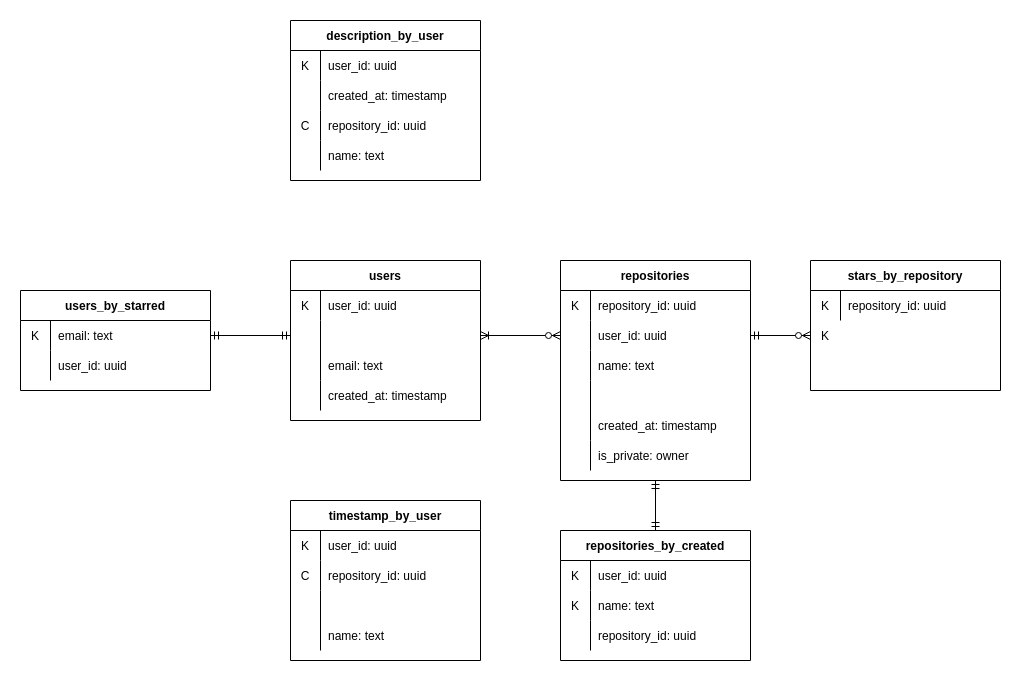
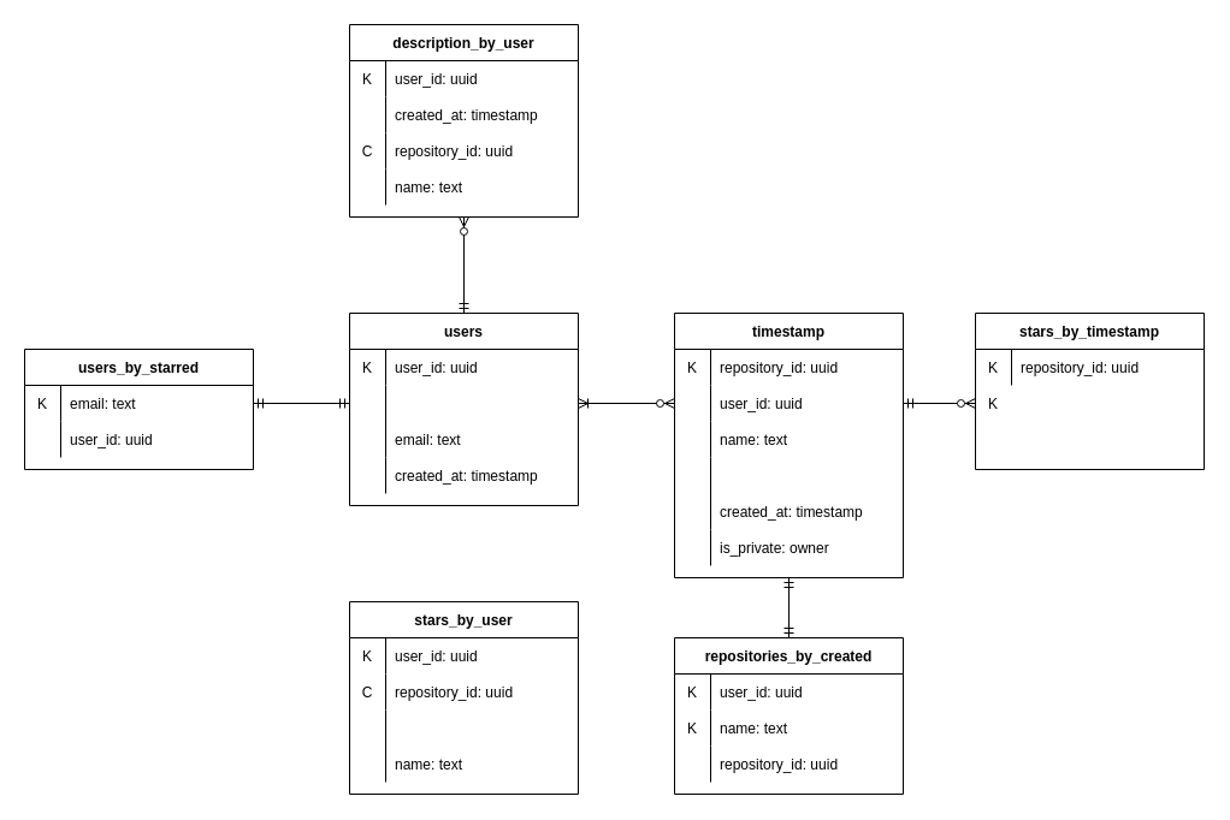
  <mxCell id="0" />
  <mxCell id="1" parent="0" />
  <mxCell id="2" value="users" style="shape=table;startSize=30;container=1;collapsible=1;childLayout=tableLayout;fixedRows=1;rowLines=0;fontStyle=1;align=center;resizeLast=1;" parent="1" vertex="1"><mxGeometry x="290" y="260" width="190" height="160" as="geometry" /></mxCell>
  <mxCell id="3" value="" style="shape=partialRectangle;collapsible=0;dropTarget=0;pointerEvents=0;fillColor=none;points=[[0,0.5],[1,0.5]];portConstraint=eastwest;top=0;left=0;right=0;bottom=0;" parent="2" vertex="1"><mxGeometry y="30" width="190" height="30" as="geometry" /></mxCell>
  <mxCell id="4" value="K" style="shape=partialRectangle;overflow=hidden;connectable=0;fillColor=none;top=0;left=0;bottom=0;right=0;" parent="3" vertex="1"><mxGeometry width="30" height="30" as="geometry"><mxRectangle width="30" height="30" as="alternateBounds" /></mxGeometry></mxCell>
  <mxCell id="5" value="user_id: uuid" style="shape=partialRectangle;overflow=hidden;connectable=0;fillColor=none;top=0;left=0;bottom=0;right=0;align=left;spacingLeft=6;" parent="3" vertex="1"><mxGeometry x="30" width="160" height="30" as="geometry"><mxRectangle width="160" height="30" as="alternateBounds" /></mxGeometry></mxCell>
  <mxCell id="6" value="" style="shape=partialRectangle;collapsible=0;dropTarget=0;pointerEvents=0;fillColor=none;points=[[0,0.5],[1,0.5]];portConstraint=eastwest;top=0;left=0;right=0;bottom=0;" parent="2" vertex="1"><mxGeometry y="60" width="190" height="30" as="geometry" /></mxCell>
  <mxCell id="7" value="" style="shape=partialRectangle;overflow=hidden;connectable=0;fillColor=none;top=0;left=0;bottom=0;right=0;" parent="6" vertex="1"><mxGeometry width="30" height="30" as="geometry"><mxRectangle width="30" height="30" as="alternateBounds" /></mxGeometry></mxCell>
  <mxCell id="8" value="" style="shape=partialRectangle;collapsible=0;dropTarget=0;pointerEvents=0;fillColor=none;points=[[0,0.5],[1,0.5]];portConstraint=eastwest;top=0;left=0;right=0;bottom=0;" parent="2" vertex="1"><mxGeometry y="90" width="190" height="30" as="geometry" /></mxCell>
  <mxCell id="9" value="" style="shape=partialRectangle;overflow=hidden;connectable=0;fillColor=none;top=0;left=0;bottom=0;right=0;" parent="8" vertex="1"><mxGeometry width="30" height="30" as="geometry"><mxRectangle width="30" height="30" as="alternateBounds" /></mxGeometry></mxCell>
  <mxCell id="10" value="email: text" style="shape=partialRectangle;overflow=hidden;connectable=0;fillColor=none;top=0;left=0;bottom=0;right=0;align=left;spacingLeft=6;" parent="8" vertex="1"><mxGeometry x="30" width="160" height="30" as="geometry"><mxRectangle width="160" height="30" as="alternateBounds" /></mxGeometry></mxCell>
  <mxCell id="11" value="" style="shape=partialRectangle;collapsible=0;dropTarget=0;pointerEvents=0;fillColor=none;points=[[0,0.5],[1,0.5]];portConstraint=eastwest;top=0;left=0;right=0;bottom=0;" parent="2" vertex="1"><mxGeometry y="120" width="190" height="30" as="geometry" /></mxCell>
  <mxCell id="12" value="" style="shape=partialRectangle;overflow=hidden;connectable=0;fillColor=none;top=0;left=0;bottom=0;right=0;" parent="11" vertex="1"><mxGeometry width="30" height="30" as="geometry"><mxRectangle width="30" height="30" as="alternateBounds" /></mxGeometry></mxCell>
  <mxCell id="13" value="created_at: timestamp" style="shape=partialRectangle;overflow=hidden;connectable=0;fillColor=none;top=0;left=0;bottom=0;right=0;align=left;spacingLeft=6;" parent="11" vertex="1"><mxGeometry x="30" width="160" height="30" as="geometry"><mxRectangle width="160" height="30" as="alternateBounds" /></mxGeometry></mxCell>
- <mxCell id="14" value="timestamp_by_user" style="shape=table;startSize=30;container=1;collapsible=1;childLayout=tableLayout;fixedRows=1;rowLines=0;fontStyle=1;align=center;resizeLast=1;" parent="1" vertex="1"><mxGeometry x="290" y="500" width="190" height="160" as="geometry" /></mxCell>
+ <mxCell id="14" value="stars_by_user" style="shape=table;startSize=30;container=1;collapsible=1;childLayout=tableLayout;fixedRows=1;rowLines=0;fontStyle=1;align=center;resizeLast=1;" parent="1" vertex="1"><mxGeometry x="290" y="500" width="190" height="160" as="geometry" /></mxCell>
  <mxCell id="15" value="" style="shape=partialRectangle;collapsible=0;dropTarget=0;pointerEvents=0;fillColor=none;points=[[0,0.5],[1,0.5]];portConstraint=eastwest;top=0;left=0;right=0;bottom=0;" parent="14" vertex="1"><mxGeometry y="30" width="190" height="30" as="geometry" /></mxCell>
  <mxCell id="16" value="K" style="shape=partialRectangle;overflow=hidden;connectable=0;fillColor=none;top=0;left=0;bottom=0;right=0;" parent="15" vertex="1"><mxGeometry width="30" height="30" as="geometry"><mxRectangle width="30" height="30" as="alternateBounds" /></mxGeometry></mxCell>
  <mxCell id="17" value="user_id: uuid" style="shape=partialRectangle;overflow=hidden;connectable=0;fillColor=none;top=0;left=0;bottom=0;right=0;align=left;spacingLeft=6;" parent="15" vertex="1"><mxGeometry x="30" width="160" height="30" as="geometry"><mxRectangle width="160" height="30" as="alternateBounds" /></mxGeometry></mxCell>
  <mxCell id="18" value="" style="shape=partialRectangle;collapsible=0;dropTarget=0;pointerEvents=0;fillColor=none;points=[[0,0.5],[1,0.5]];portConstraint=eastwest;top=0;left=0;right=0;bottom=0;" parent="14" vertex="1"><mxGeometry y="60" width="190" height="30" as="geometry" /></mxCell>
  <mxCell id="19" value="C" style="shape=partialRectangle;overflow=hidden;connectable=0;fillColor=none;top=0;left=0;bottom=0;right=0;" parent="18" vertex="1"><mxGeometry width="30" height="30" as="geometry"><mxRectangle width="30" height="30" as="alternateBounds" /></mxGeometry></mxCell>
  <mxCell id="20" value="repository_id: uuid" style="shape=partialRectangle;overflow=hidden;connectable=0;fillColor=none;top=0;left=0;bottom=0;right=0;align=left;spacingLeft=6;" parent="18" vertex="1"><mxGeometry x="30" width="160" height="30" as="geometry"><mxRectangle width="160" height="30" as="alternateBounds" /></mxGeometry></mxCell>
  <mxCell id="21" value="" style="shape=partialRectangle;collapsible=0;dropTarget=0;pointerEvents=0;fillColor=none;points=[[0,0.5],[1,0.5]];portConstraint=eastwest;top=0;left=0;right=0;bottom=0;" parent="14" vertex="1"><mxGeometry y="90" width="190" height="30" as="geometry" /></mxCell>
  <mxCell id="22" value="" style="shape=partialRectangle;overflow=hidden;connectable=0;fillColor=none;top=0;left=0;bottom=0;right=0;" parent="21" vertex="1"><mxGeometry width="30" height="30" as="geometry"><mxRectangle width="30" height="30" as="alternateBounds" /></mxGeometry></mxCell>
  <mxCell id="23" value="" style="shape=partialRectangle;collapsible=0;dropTarget=0;pointerEvents=0;fillColor=none;points=[[0,0.5],[1,0.5]];portConstraint=eastwest;top=0;left=0;right=0;bottom=0;" parent="14" vertex="1"><mxGeometry y="120" width="190" height="30" as="geometry" /></mxCell>
  <mxCell id="24" value="" style="shape=partialRectangle;overflow=hidden;connectable=0;fillColor=none;top=0;left=0;bottom=0;right=0;" parent="23" vertex="1"><mxGeometry width="30" height="30" as="geometry"><mxRectangle width="30" height="30" as="alternateBounds" /></mxGeometry></mxCell>
  <mxCell id="25" value="name: text" style="shape=partialRectangle;overflow=hidden;connectable=0;fillColor=none;top=0;left=0;bottom=0;right=0;align=left;spacingLeft=6;" parent="23" vertex="1"><mxGeometry x="30" width="160" height="30" as="geometry"><mxRectangle width="160" height="30" as="alternateBounds" /></mxGeometry></mxCell>
  <mxCell id="26" value="description_by_user" style="shape=table;startSize=30;container=1;collapsible=1;childLayout=tableLayout;fixedRows=1;rowLines=0;fontStyle=1;align=center;resizeLast=1;" parent="1" vertex="1"><mxGeometry x="290" y="20" width="190" height="160" as="geometry" /></mxCell>
  <mxCell id="27" value="" style="shape=partialRectangle;collapsible=0;dropTarget=0;pointerEvents=0;fillColor=none;points=[[0,0.5],[1,0.5]];portConstraint=eastwest;top=0;left=0;right=0;bottom=0;" parent="26" vertex="1"><mxGeometry y="30" width="190" height="30" as="geometry" /></mxCell>
  <mxCell id="28" value="K" style="shape=partialRectangle;overflow=hidden;connectable=0;fillColor=none;top=0;left=0;bottom=0;right=0;" parent="27" vertex="1"><mxGeometry width="30" height="30" as="geometry"><mxRectangle width="30" height="30" as="alternateBounds" /></mxGeometry></mxCell>
  <mxCell id="29" value="user_id: uuid" style="shape=partialRectangle;overflow=hidden;connectable=0;fillColor=none;top=0;left=0;bottom=0;right=0;align=left;spacingLeft=6;" parent="27" vertex="1"><mxGeometry x="30" width="160" height="30" as="geometry"><mxRectangle width="160" height="30" as="alternateBounds" /></mxGeometry></mxCell>
  <mxCell id="30" value="" style="shape=partialRectangle;collapsible=0;dropTarget=0;pointerEvents=0;fillColor=none;points=[[0,0.5],[1,0.5]];portConstraint=eastwest;top=0;left=0;right=0;bottom=0;" parent="26" vertex="1"><mxGeometry y="60" width="190" height="30" as="geometry" /></mxCell>
  <mxCell id="31" value="" style="shape=partialRectangle;overflow=hidden;connectable=0;fillColor=none;top=0;left=0;bottom=0;right=0;" parent="30" vertex="1"><mxGeometry width="30" height="30" as="geometry"><mxRectangle width="30" height="30" as="alternateBounds" /></mxGeometry></mxCell>
  <mxCell id="32" value="created_at: timestamp" style="shape=partialRectangle;overflow=hidden;connectable=0;fillColor=none;top=0;left=0;bottom=0;right=0;align=left;spacingLeft=6;" parent="30" vertex="1"><mxGeometry x="30" width="160" height="30" as="geometry"><mxRectangle width="160" height="30" as="alternateBounds" /></mxGeometry></mxCell>
  <mxCell id="33" value="" style="shape=partialRectangle;collapsible=0;dropTarget=0;pointerEvents=0;fillColor=none;points=[[0,0.5],[1,0.5]];portConstraint=eastwest;top=0;left=0;right=0;bottom=0;" parent="26" vertex="1"><mxGeometry y="90" width="190" height="30" as="geometry" /></mxCell>
  <mxCell id="34" value="C" style="shape=partialRectangle;overflow=hidden;connectable=0;fillColor=none;top=0;left=0;bottom=0;right=0;" parent="33" vertex="1"><mxGeometry width="30" height="30" as="geometry"><mxRectangle width="30" height="30" as="alternateBounds" /></mxGeometry></mxCell>
  <mxCell id="35" value="repository_id: uuid" style="shape=partialRectangle;overflow=hidden;connectable=0;fillColor=none;top=0;left=0;bottom=0;right=0;align=left;spacingLeft=6;" parent="33" vertex="1"><mxGeometry x="30" width="160" height="30" as="geometry"><mxRectangle width="160" height="30" as="alternateBounds" /></mxGeometry></mxCell>
  <mxCell id="36" value="" style="shape=partialRectangle;collapsible=0;dropTarget=0;pointerEvents=0;fillColor=none;points=[[0,0.5],[1,0.5]];portConstraint=eastwest;top=0;left=0;right=0;bottom=0;" parent="26" vertex="1"><mxGeometry y="120" width="190" height="30" as="geometry" /></mxCell>
  <mxCell id="37" value="" style="shape=partialRectangle;overflow=hidden;connectable=0;fillColor=none;top=0;left=0;bottom=0;right=0;" parent="36" vertex="1"><mxGeometry width="30" height="30" as="geometry"><mxRectangle width="30" height="30" as="alternateBounds" /></mxGeometry></mxCell>
  <mxCell id="38" value="name: text" style="shape=partialRectangle;overflow=hidden;connectable=0;fillColor=none;top=0;left=0;bottom=0;right=0;align=left;spacingLeft=6;" parent="36" vertex="1"><mxGeometry x="30" width="160" height="30" as="geometry"><mxRectangle width="160" height="30" as="alternateBounds" /></mxGeometry></mxCell>
- <mxCell id="39" value="repositories" style="shape=table;startSize=30;container=1;collapsible=1;childLayout=tableLayout;fixedRows=1;rowLines=0;fontStyle=1;align=center;resizeLast=1;" parent="1" vertex="1"><mxGeometry x="560" y="260" width="190" height="220" as="geometry" /></mxCell>
+ <mxCell id="39" value="timestamp" style="shape=table;startSize=30;container=1;collapsible=1;childLayout=tableLayout;fixedRows=1;rowLines=0;fontStyle=1;align=center;resizeLast=1;" parent="1" vertex="1"><mxGeometry x="560" y="260" width="190" height="220" as="geometry" /></mxCell>
  <mxCell id="40" value="" style="shape=partialRectangle;collapsible=0;dropTarget=0;pointerEvents=0;fillColor=none;points=[[0,0.5],[1,0.5]];portConstraint=eastwest;top=0;left=0;right=0;bottom=0;" parent="39" vertex="1"><mxGeometry y="30" width="190" height="30" as="geometry" /></mxCell>
  <mxCell id="41" value="K" style="shape=partialRectangle;overflow=hidden;connectable=0;fillColor=none;top=0;left=0;bottom=0;right=0;" parent="40" vertex="1"><mxGeometry width="30" height="30" as="geometry"><mxRectangle width="30" height="30" as="alternateBounds" /></mxGeometry></mxCell>
  <mxCell id="42" value="repository_id: uuid" style="shape=partialRectangle;overflow=hidden;connectable=0;fillColor=none;top=0;left=0;bottom=0;right=0;align=left;spacingLeft=6;" parent="40" vertex="1"><mxGeometry x="30" width="160" height="30" as="geometry"><mxRectangle width="160" height="30" as="alternateBounds" /></mxGeometry></mxCell>
  <mxCell id="43" value="" style="shape=partialRectangle;collapsible=0;dropTarget=0;pointerEvents=0;fillColor=none;points=[[0,0.5],[1,0.5]];portConstraint=eastwest;top=0;left=0;right=0;bottom=0;" parent="39" vertex="1"><mxGeometry y="60" width="190" height="30" as="geometry" /></mxCell>
  <mxCell id="44" value="" style="shape=partialRectangle;overflow=hidden;connectable=0;fillColor=none;top=0;left=0;bottom=0;right=0;" parent="43" vertex="1"><mxGeometry width="30" height="30" as="geometry"><mxRectangle width="30" height="30" as="alternateBounds" /></mxGeometry></mxCell>
  <mxCell id="45" value="user_id: uuid" style="shape=partialRectangle;overflow=hidden;connectable=0;fillColor=none;top=0;left=0;bottom=0;right=0;align=left;spacingLeft=6;" parent="43" vertex="1"><mxGeometry x="30" width="160" height="30" as="geometry"><mxRectangle width="160" height="30" as="alternateBounds" /></mxGeometry></mxCell>
  <mxCell id="46" value="" style="shape=partialRectangle;collapsible=0;dropTarget=0;pointerEvents=0;fillColor=none;points=[[0,0.5],[1,0.5]];portConstraint=eastwest;top=0;left=0;right=0;bottom=0;" parent="39" vertex="1"><mxGeometry y="90" width="190" height="30" as="geometry" /></mxCell>
  <mxCell id="47" value="" style="shape=partialRectangle;overflow=hidden;connectable=0;fillColor=none;top=0;left=0;bottom=0;right=0;" parent="46" vertex="1"><mxGeometry width="30" height="30" as="geometry"><mxRectangle width="30" height="30" as="alternateBounds" /></mxGeometry></mxCell>
  <mxCell id="48" value="name: text" style="shape=partialRectangle;overflow=hidden;connectable=0;fillColor=none;top=0;left=0;bottom=0;right=0;align=left;spacingLeft=6;" parent="46" vertex="1"><mxGeometry x="30" width="160" height="30" as="geometry"><mxRectangle width="160" height="30" as="alternateBounds" /></mxGeometry></mxCell>
  <mxCell id="49" value="" style="shape=partialRectangle;collapsible=0;dropTarget=0;pointerEvents=0;fillColor=none;points=[[0,0.5],[1,0.5]];portConstraint=eastwest;top=0;left=0;right=0;bottom=0;" parent="39" vertex="1"><mxGeometry y="120" width="190" height="30" as="geometry" /></mxCell>
  <mxCell id="50" value="" style="shape=partialRectangle;overflow=hidden;connectable=0;fillColor=none;top=0;left=0;bottom=0;right=0;" parent="49" vertex="1"><mxGeometry width="30" height="30" as="geometry"><mxRectangle width="30" height="30" as="alternateBounds" /></mxGeometry></mxCell>
  <mxCell id="51" value="" style="shape=partialRectangle;collapsible=0;dropTarget=0;pointerEvents=0;fillColor=none;points=[[0,0.5],[1,0.5]];portConstraint=eastwest;top=0;left=0;right=0;bottom=0;" parent="39" vertex="1"><mxGeometry y="150" width="190" height="30" as="geometry" /></mxCell>
  <mxCell id="52" value="" style="shape=partialRectangle;overflow=hidden;connectable=0;fillColor=none;top=0;left=0;bottom=0;right=0;" parent="51" vertex="1"><mxGeometry width="30" height="30" as="geometry"><mxRectangle width="30" height="30" as="alternateBounds" /></mxGeometry></mxCell>
  <mxCell id="53" value="created_at: timestamp" style="shape=partialRectangle;overflow=hidden;connectable=0;fillColor=none;top=0;left=0;bottom=0;right=0;align=left;spacingLeft=6;" parent="51" vertex="1"><mxGeometry x="30" width="160" height="30" as="geometry"><mxRectangle width="160" height="30" as="alternateBounds" /></mxGeometry></mxCell>
  <mxCell id="54" value="" style="shape=partialRectangle;collapsible=0;dropTarget=0;pointerEvents=0;fillColor=none;points=[[0,0.5],[1,0.5]];portConstraint=eastwest;top=0;left=0;right=0;bottom=0;" parent="39" vertex="1"><mxGeometry y="180" width="190" height="30" as="geometry" /></mxCell>
  <mxCell id="55" value="" style="shape=partialRectangle;overflow=hidden;connectable=0;fillColor=none;top=0;left=0;bottom=0;right=0;" parent="54" vertex="1"><mxGeometry width="30" height="30" as="geometry"><mxRectangle width="30" height="30" as="alternateBounds" /></mxGeometry></mxCell>
  <mxCell id="56" value="is_private: owner" style="shape=partialRectangle;overflow=hidden;connectable=0;fillColor=none;top=0;left=0;bottom=0;right=0;align=left;spacingLeft=6;" parent="54" vertex="1"><mxGeometry x="30" width="160" height="30" as="geometry"><mxRectangle width="160" height="30" as="alternateBounds" /></mxGeometry></mxCell>
- <mxCell id="58" value="stars_by_repository" style="shape=table;startSize=30;container=1;collapsible=1;childLayout=tableLayout;fixedRows=1;rowLines=0;fontStyle=1;align=center;resizeLast=1;" parent="1" vertex="1"><mxGeometry x="810" y="260" width="190" height="130" as="geometry" /></mxCell>
+ <mxCell id="57" value="" style="fontSize=12;html=1;endArrow=ERzeroToMany;startArrow=ERmandOne;rounded=1;entryX=0.5;entryY=1;entryDx=0;entryDy=0;exitX=0.5;exitY=0;exitDx=0;exitDy=0;textDirection=rtl;" parent="1" source="2" target="26" edge="1"><mxGeometry width="100" height="100" relative="1" as="geometry"><mxPoint x="330" y="260" as="sourcePoint" /><mxPoint x="210" y="80" as="targetPoint" /></mxGeometry></mxCell>
+ <mxCell id="58" value="stars_by_timestamp" style="shape=table;startSize=30;container=1;collapsible=1;childLayout=tableLayout;fixedRows=1;rowLines=0;fontStyle=1;align=center;resizeLast=1;" parent="1" vertex="1"><mxGeometry x="810" y="260" width="190" height="130" as="geometry" /></mxCell>
  <mxCell id="59" value="" style="shape=partialRectangle;collapsible=0;dropTarget=0;pointerEvents=0;fillColor=none;points=[[0,0.5],[1,0.5]];portConstraint=eastwest;top=0;left=0;right=0;bottom=0;" parent="58" vertex="1"><mxGeometry y="30" width="190" height="30" as="geometry" /></mxCell>
  <mxCell id="60" value="K" style="shape=partialRectangle;overflow=hidden;connectable=0;fillColor=none;top=0;left=0;bottom=0;right=0;" parent="59" vertex="1"><mxGeometry width="30" height="30" as="geometry"><mxRectangle width="30" height="30" as="alternateBounds" /></mxGeometry></mxCell>
  <mxCell id="61" value="repository_id: uuid" style="shape=partialRectangle;overflow=hidden;connectable=0;fillColor=none;top=0;left=0;bottom=0;right=0;align=left;spacingLeft=6;" parent="59" vertex="1"><mxGeometry x="30" width="160" height="30" as="geometry"><mxRectangle width="160" height="30" as="alternateBounds" /></mxGeometry></mxCell>
  <mxCell id="62" value="" style="shape=partialRectangle;collapsible=0;dropTarget=0;pointerEvents=0;fillColor=none;points=[[0,0.5],[1,0.5]];portConstraint=eastwest;top=0;left=0;right=0;bottom=0;" parent="58" vertex="1"><mxGeometry y="60" width="190" height="30" as="geometry" /></mxCell>
  <mxCell id="63" value="K" style="shape=partialRectangle;overflow=hidden;connectable=0;fillColor=none;top=0;left=0;bottom=0;right=0;" parent="62" vertex="1"><mxGeometry width="30" height="30" as="geometry"><mxRectangle width="30" height="30" as="alternateBounds" /></mxGeometry></mxCell>
  <mxCell id="64" value="" style="shape=partialRectangle;collapsible=0;dropTarget=0;pointerEvents=0;fillColor=none;points=[[0,0.5],[1,0.5]];portConstraint=eastwest;top=0;left=0;right=0;bottom=0;" parent="58" vertex="1"><mxGeometry y="90" width="190" height="30" as="geometry" /></mxCell>
  <mxCell id="65" value="" style="shape=partialRectangle;overflow=hidden;connectable=0;fillColor=none;top=0;left=0;bottom=0;right=0;" parent="64" vertex="1"><mxGeometry width="30" height="30" as="geometry"><mxRectangle width="30" height="30" as="alternateBounds" /></mxGeometry></mxCell>
  <mxCell id="66" value="repositories_by_created" style="shape=table;startSize=30;container=1;collapsible=1;childLayout=tableLayout;fixedRows=1;rowLines=0;fontStyle=1;align=center;resizeLast=1;" parent="1" vertex="1"><mxGeometry x="560" y="530" width="190" height="130" as="geometry" /></mxCell>
  <mxCell id="67" value="" style="shape=partialRectangle;collapsible=0;dropTarget=0;pointerEvents=0;fillColor=none;points=[[0,0.5],[1,0.5]];portConstraint=eastwest;top=0;left=0;right=0;bottom=0;" parent="66" vertex="1"><mxGeometry y="30" width="190" height="30" as="geometry" /></mxCell>
  <mxCell id="68" value="K" style="shape=partialRectangle;overflow=hidden;connectable=0;fillColor=none;top=0;left=0;bottom=0;right=0;" parent="67" vertex="1"><mxGeometry width="30" height="30" as="geometry"><mxRectangle width="30" height="30" as="alternateBounds" /></mxGeometry></mxCell>
  <mxCell id="69" value="user_id: uuid" style="shape=partialRectangle;overflow=hidden;connectable=0;fillColor=none;top=0;left=0;bottom=0;right=0;align=left;spacingLeft=6;" parent="67" vertex="1"><mxGeometry x="30" width="160" height="30" as="geometry"><mxRectangle width="160" height="30" as="alternateBounds" /></mxGeometry></mxCell>
  <mxCell id="70" value="" style="shape=partialRectangle;collapsible=0;dropTarget=0;pointerEvents=0;fillColor=none;points=[[0,0.5],[1,0.5]];portConstraint=eastwest;top=0;left=0;right=0;bottom=0;" parent="66" vertex="1"><mxGeometry y="60" width="190" height="30" as="geometry" /></mxCell>
  <mxCell id="71" value="K" style="shape=partialRectangle;overflow=hidden;connectable=0;fillColor=none;top=0;left=0;bottom=0;right=0;" parent="70" vertex="1"><mxGeometry width="30" height="30" as="geometry"><mxRectangle width="30" height="30" as="alternateBounds" /></mxGeometry></mxCell>
  <mxCell id="72" value="name: text" style="shape=partialRectangle;overflow=hidden;connectable=0;fillColor=none;top=0;left=0;bottom=0;right=0;align=left;spacingLeft=6;" parent="70" vertex="1"><mxGeometry x="30" width="160" height="30" as="geometry"><mxRectangle width="160" height="30" as="alternateBounds" /></mxGeometry></mxCell>
  <mxCell id="73" value="" style="shape=partialRectangle;collapsible=0;dropTarget=0;pointerEvents=0;fillColor=none;points=[[0,0.5],[1,0.5]];portConstraint=eastwest;top=0;left=0;right=0;bottom=0;" parent="66" vertex="1"><mxGeometry y="90" width="190" height="30" as="geometry" /></mxCell>
  <mxCell id="74" value="" style="shape=partialRectangle;overflow=hidden;connectable=0;fillColor=none;top=0;left=0;bottom=0;right=0;" parent="73" vertex="1"><mxGeometry width="30" height="30" as="geometry"><mxRectangle width="30" height="30" as="alternateBounds" /></mxGeometry></mxCell>
  <mxCell id="75" value="repository_id: uuid" style="shape=partialRectangle;overflow=hidden;connectable=0;fillColor=none;top=0;left=0;bottom=0;right=0;align=left;spacingLeft=6;" parent="73" vertex="1"><mxGeometry x="30" width="160" height="30" as="geometry"><mxRectangle width="160" height="30" as="alternateBounds" /></mxGeometry></mxCell>
  <mxCell id="76" value="users_by_starred" style="shape=table;startSize=30;container=1;collapsible=1;childLayout=tableLayout;fixedRows=1;rowLines=0;fontStyle=1;align=center;resizeLast=1;" parent="1" vertex="1"><mxGeometry x="20" y="290" width="190" height="100" as="geometry" /></mxCell>
  <mxCell id="77" value="" style="shape=partialRectangle;collapsible=0;dropTarget=0;pointerEvents=0;fillColor=none;points=[[0,0.5],[1,0.5]];portConstraint=eastwest;top=0;left=0;right=0;bottom=0;" parent="76" vertex="1"><mxGeometry y="30" width="190" height="30" as="geometry" /></mxCell>
  <mxCell id="78" value="K" style="shape=partialRectangle;overflow=hidden;connectable=0;fillColor=none;top=0;left=0;bottom=0;right=0;" parent="77" vertex="1"><mxGeometry width="30" height="30" as="geometry"><mxRectangle width="30" height="30" as="alternateBounds" /></mxGeometry></mxCell>
  <mxCell id="79" value="email: text" style="shape=partialRectangle;overflow=hidden;connectable=0;fillColor=none;top=0;left=0;bottom=0;right=0;align=left;spacingLeft=6;" parent="77" vertex="1"><mxGeometry x="30" width="160" height="30" as="geometry"><mxRectangle width="160" height="30" as="alternateBounds" /></mxGeometry></mxCell>
  <mxCell id="80" value="" style="shape=partialRectangle;collapsible=0;dropTarget=0;pointerEvents=0;fillColor=none;points=[[0,0.5],[1,0.5]];portConstraint=eastwest;top=0;left=0;right=0;bottom=0;" parent="76" vertex="1"><mxGeometry y="60" width="190" height="30" as="geometry" /></mxCell>
  <mxCell id="81" value="" style="shape=partialRectangle;overflow=hidden;connectable=0;fillColor=none;top=0;left=0;bottom=0;right=0;" parent="80" vertex="1"><mxGeometry width="30" height="30" as="geometry"><mxRectangle width="30" height="30" as="alternateBounds" /></mxGeometry></mxCell>
  <mxCell id="82" value="user_id: uuid" style="shape=partialRectangle;overflow=hidden;connectable=0;fillColor=none;top=0;left=0;bottom=0;right=0;align=left;spacingLeft=6;" parent="80" vertex="1"><mxGeometry x="30" width="160" height="30" as="geometry"><mxRectangle width="160" height="30" as="alternateBounds" /></mxGeometry></mxCell>
  <mxCell id="83" value="" style="fontSize=12;html=1;endArrow=ERmandOne;startArrow=ERmandOne;rounded=0;exitX=1;exitY=0.5;exitDx=0;exitDy=0;entryX=0;entryY=0.5;entryDx=0;entryDy=0;" parent="1" source="77" target="6" edge="1"><mxGeometry width="100" height="100" relative="1" as="geometry"><mxPoint x="380" y="360" as="sourcePoint" /><mxPoint x="480" y="260" as="targetPoint" /></mxGeometry></mxCell>
  <mxCell id="84" value="" style="fontSize=12;html=1;endArrow=ERoneToMany;startArrow=ERzeroToMany;rounded=0;entryX=1;entryY=0.5;entryDx=0;entryDy=0;exitX=0;exitY=0.5;exitDx=0;exitDy=0;" parent="1" source="43" target="6" edge="1"><mxGeometry width="100" height="100" relative="1" as="geometry"><mxPoint x="670" y="400" as="sourcePoint" /><mxPoint x="770" y="300" as="targetPoint" /></mxGeometry></mxCell>
  <mxCell id="85" value="" style="fontSize=12;html=1;endArrow=ERmandOne;startArrow=ERmandOne;rounded=0;exitX=0.5;exitY=0;exitDx=0;exitDy=0;entryX=0.5;entryY=1;entryDx=0;entryDy=0;" parent="1" source="66" target="39" edge="1"><mxGeometry width="100" height="100" relative="1" as="geometry"><mxPoint x="670" y="520" as="sourcePoint" /><mxPoint x="770" y="420" as="targetPoint" /></mxGeometry></mxCell>
  <mxCell id="86" value="" style="fontSize=12;html=1;endArrow=ERzeroToMany;startArrow=ERmandOne;rounded=1;entryX=0;entryY=0.5;entryDx=0;entryDy=0;exitX=1;exitY=0.5;exitDx=0;exitDy=0;textDirection=rtl;" parent="1" source="43" target="62" edge="1"><mxGeometry width="100" height="100" relative="1" as="geometry"><mxPoint x="760" y="360" as="sourcePoint" /><mxPoint x="760" y="280" as="targetPoint" /></mxGeometry></mxCell>
